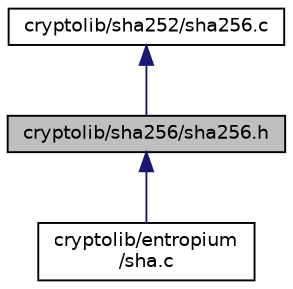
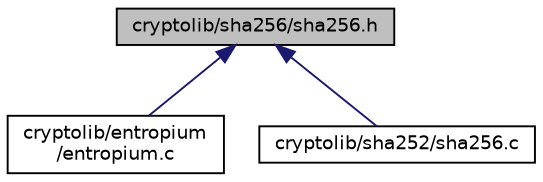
  digraph {
    node [color=black fontname=Helvetica fontsize=10 shape=record]
    edge [color=midnightblue dir=back fontname=Helvetica fontsize=10 labelfontname=Helvetica labelfontsize=10 style=solid]
    n1 [fillcolor=grey75 fontcolor=black height=0.2 label="cryptolib/sha256/sha256.h" style=filled width=0.4]
-   n2 [height=0.2 label="cryptolib/entropium\l/sha.c" width=0.4]
+   n2 [height=0.2 label="cryptolib/entropium\l/entropium.c" width=0.4]
    n3 [height=0.2 label="cryptolib/sha252/sha256.c" width=0.4]
    n1 -> n2
-   n3 -> n1
+   n1 -> n3
  }
